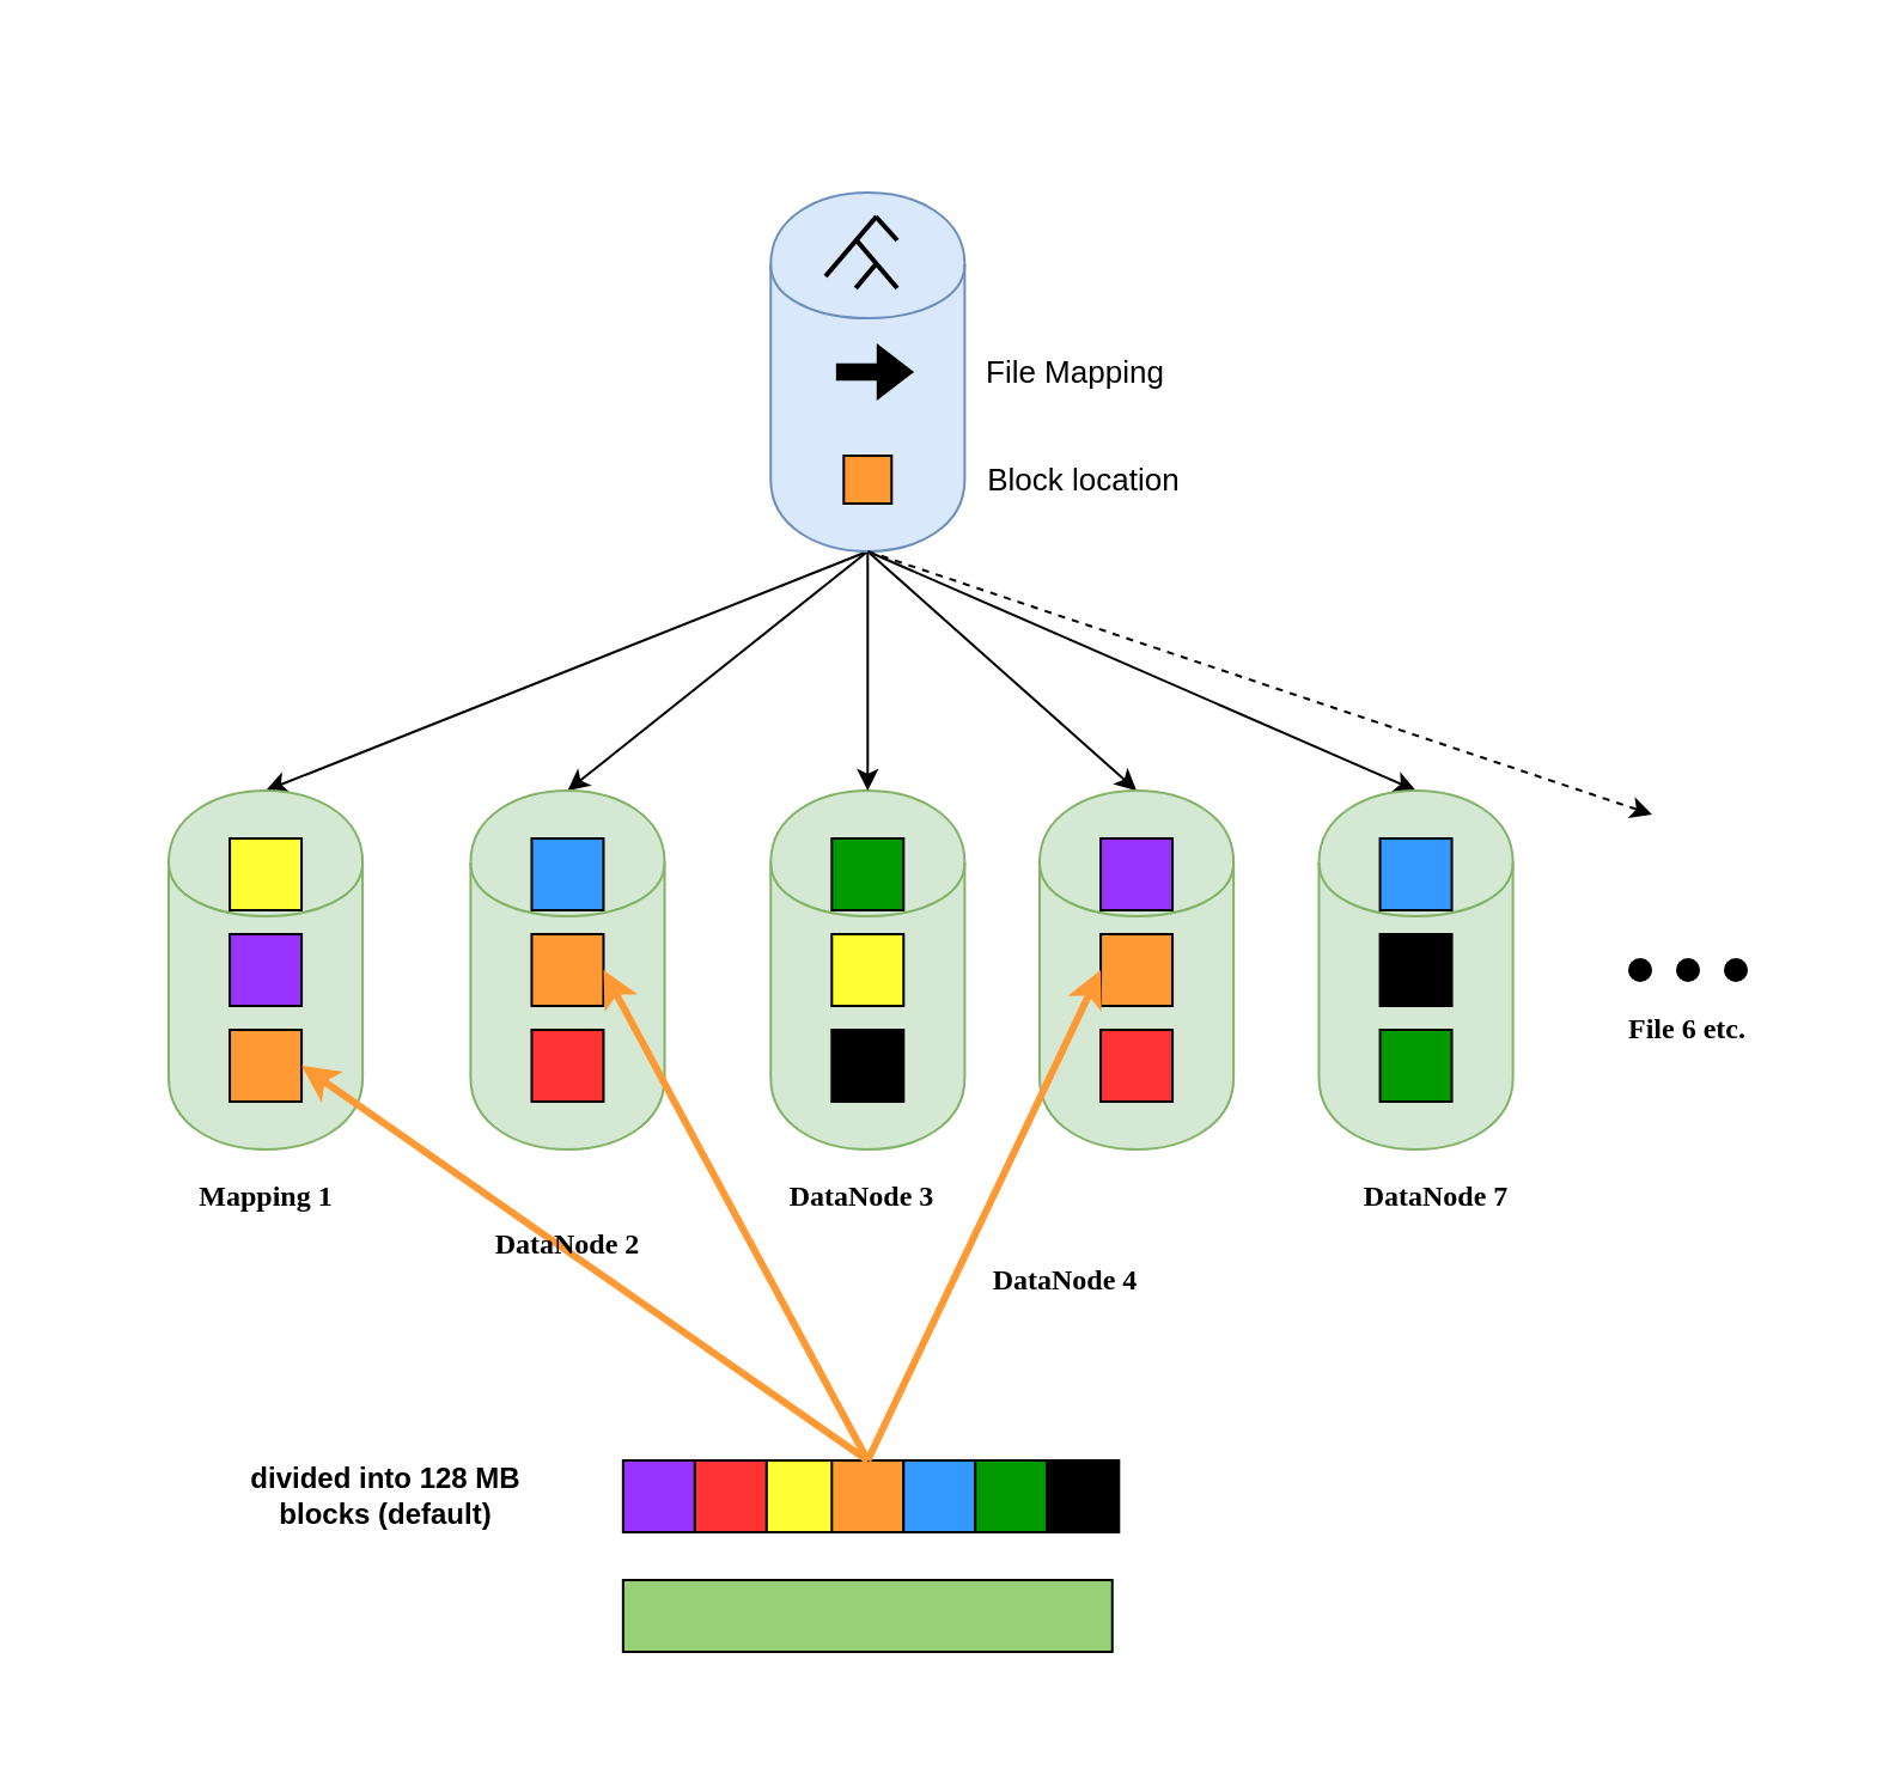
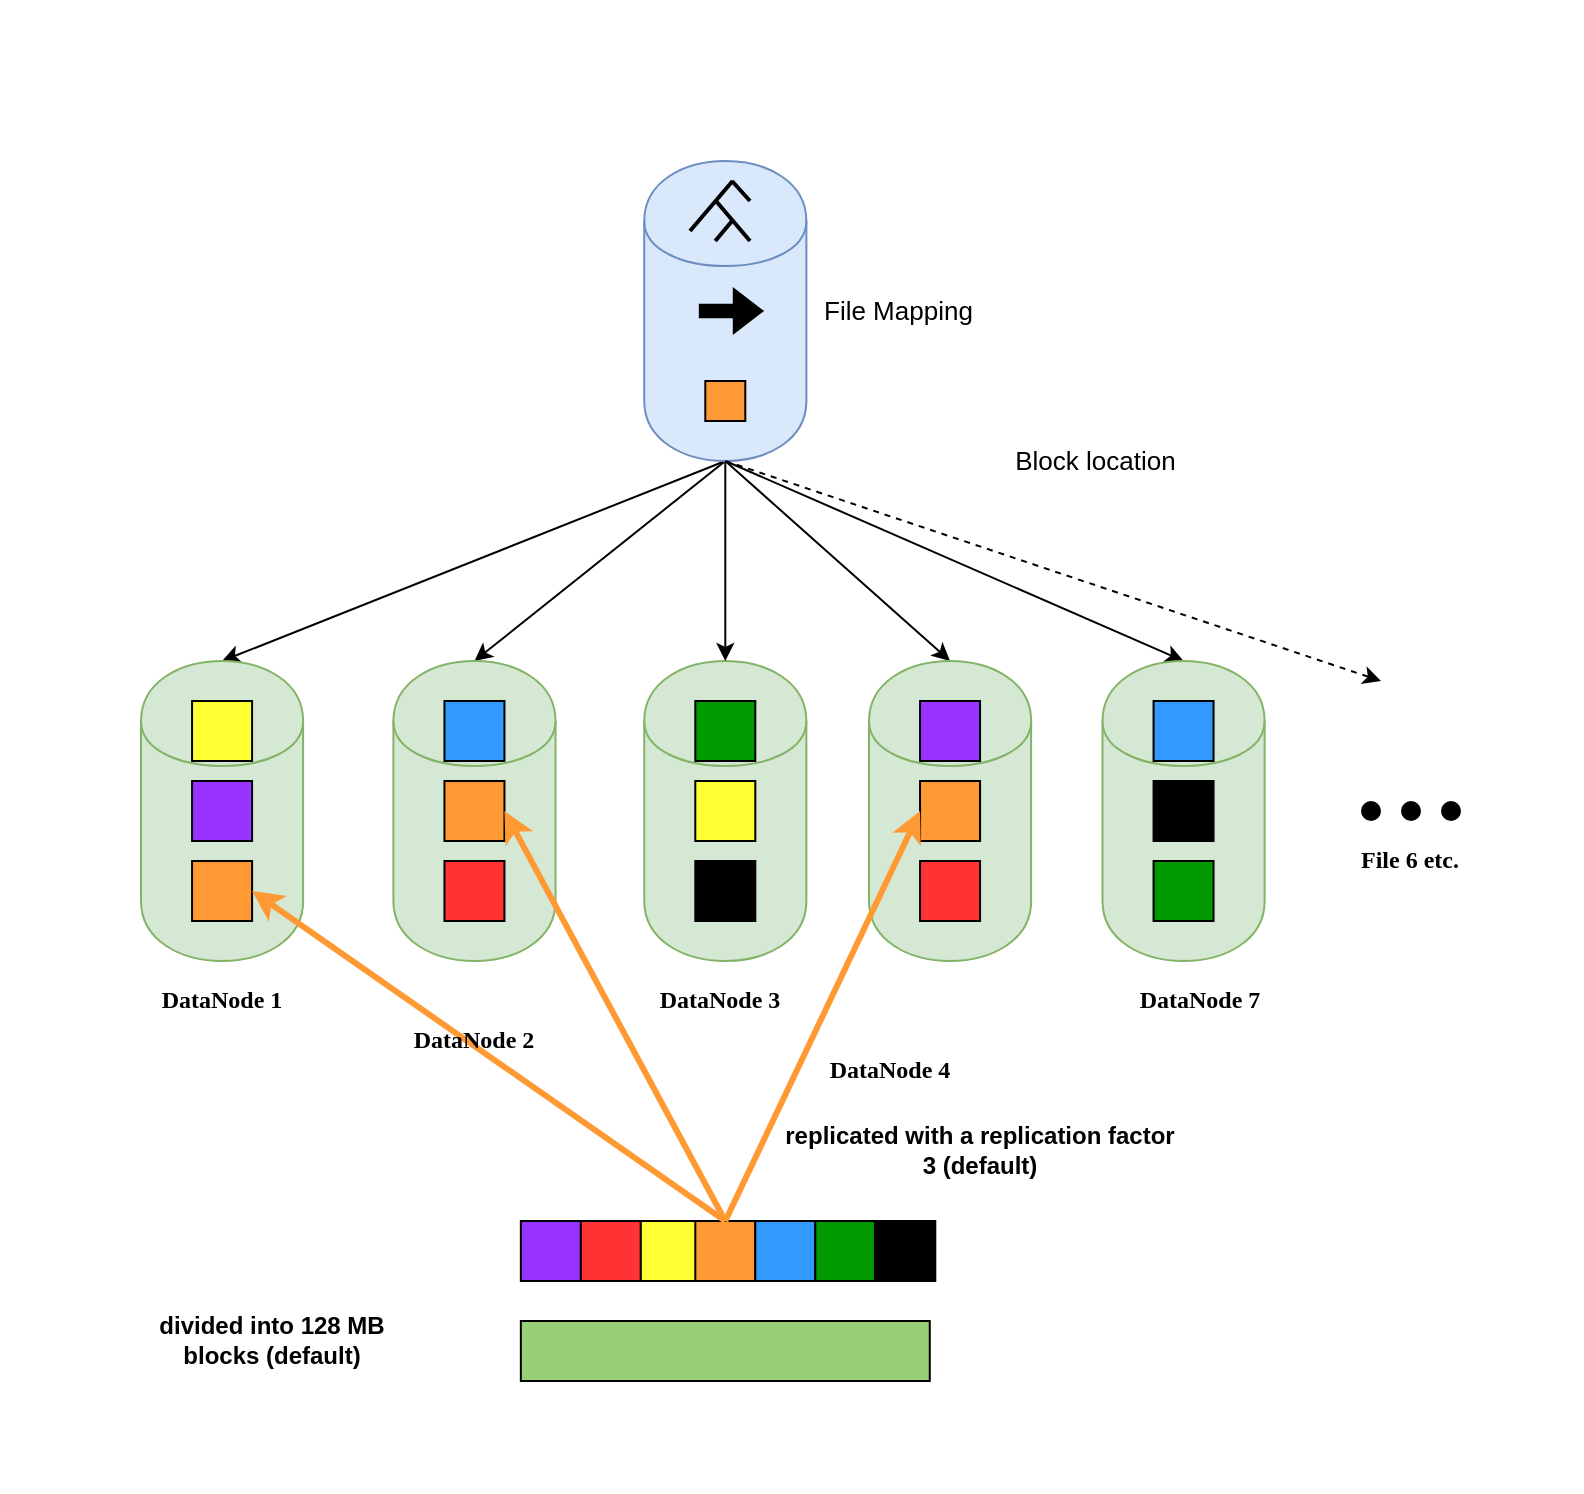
  <mxCell id="0" />
  <mxCell id="1" parent="0" />
  <mxCell id="2" value="" style="rounded=0;whiteSpace=wrap;html=1;dashed=1;fontSize=11;fillColor=#ffffff;fontFamily=Tahoma;strokeWidth=2;gradientColor=none;strokeColor=none;" parent="1" vertex="1"><mxGeometry x="20" y="20" width="750" height="705" as="geometry" /></mxCell>
  <mxCell id="3" style="edgeStyle=orthogonalEdgeStyle;rounded=0;orthogonalLoop=1;jettySize=auto;html=1;exitX=0.5;exitY=1;exitDx=0;exitDy=0;fontFamily=Tahoma;" parent="1" edge="1"><mxGeometry relative="1" as="geometry"><mxPoint x="335.67" y="539.74" as="sourcePoint" /><mxPoint x="335.67" y="539.74" as="targetPoint" /></mxGeometry></mxCell>
- <mxCell id="4" value="Mapping 1" style="text;html=1;strokeColor=none;fillColor=none;align=center;verticalAlign=middle;whiteSpace=wrap;rounded=0;fontFamily=Tahoma;fontStyle=1" parent="1" vertex="1"><mxGeometry x="45.54" y="490" width="130" height="20" as="geometry" /></mxCell>
+ <mxCell id="4" value="DataNode 1" style="text;html=1;strokeColor=none;fillColor=none;align=center;verticalAlign=middle;whiteSpace=wrap;rounded=0;fontFamily=Tahoma;fontStyle=1" parent="1" vertex="1"><mxGeometry x="45.54" y="490" width="130" height="20" as="geometry" /></mxCell>
  <mxCell id="5" style="edgeStyle=orthogonalEdgeStyle;rounded=0;orthogonalLoop=1;jettySize=auto;html=1;exitX=0.5;exitY=1;exitDx=0;exitDy=0;fontFamily=Tahoma;" parent="1" edge="1"><mxGeometry relative="1" as="geometry"><mxPoint x="97.86" y="543.4" as="sourcePoint" /><mxPoint x="97.86" y="543.4" as="targetPoint" /></mxGeometry></mxCell>
  <mxCell id="6" style="edgeStyle=orthogonalEdgeStyle;rounded=0;orthogonalLoop=1;jettySize=auto;html=1;exitX=0.5;exitY=1;exitDx=0;exitDy=0;fontFamily=Tahoma;" parent="1" edge="1"><mxGeometry relative="1" as="geometry"><mxPoint x="566.665" y="543.405" as="sourcePoint" /><mxPoint x="566.665" y="543.405" as="targetPoint" /></mxGeometry></mxCell>
  <mxCell id="7" value="" style="shape=cylinder;whiteSpace=wrap;html=1;boundedLbl=1;backgroundOutline=1;fillColor=#d5e8d4;strokeColor=#82b366;" parent="1" vertex="1"><mxGeometry x="321.62" y="330" width="81.07" height="150" as="geometry" /></mxCell>
  <mxCell id="8" value="" style="endArrow=classic;html=1;exitX=0.5;exitY=1;exitDx=0;exitDy=0;entryX=0.5;entryY=0;entryDx=0;entryDy=0;" parent="1" target="15" edge="1"><mxGeometry width="50" height="50" relative="1" as="geometry"><mxPoint x="362.15" y="230" as="sourcePoint" /><mxPoint x="590" y="280" as="targetPoint" /></mxGeometry></mxCell>
  <mxCell id="9" value="" style="endArrow=classic;html=1;exitX=0.5;exitY=1;exitDx=0;exitDy=0;entryX=0.5;entryY=0;entryDx=0;entryDy=0;" parent="1" target="13" edge="1"><mxGeometry width="50" height="50" relative="1" as="geometry"><mxPoint x="362.15" y="230" as="sourcePoint" /><mxPoint x="475.85" y="280" as="targetPoint" /></mxGeometry></mxCell>
  <mxCell id="10" value="" style="endArrow=classic;html=1;entryX=0.5;entryY=0;entryDx=0;entryDy=0;exitX=0.5;exitY=1;exitDx=0;exitDy=0;" parent="1" target="7" edge="1"><mxGeometry width="50" height="50" relative="1" as="geometry"><mxPoint x="362.15" y="230" as="sourcePoint" /><mxPoint x="250" y="230" as="targetPoint" /></mxGeometry></mxCell>
  <mxCell id="11" value="" style="endArrow=classic;html=1;entryX=0.5;entryY=0;entryDx=0;entryDy=0;exitX=0.5;exitY=1;exitDx=0;exitDy=0;" parent="1" target="16" edge="1"><mxGeometry width="50" height="50" relative="1" as="geometry"><mxPoint x="362.15" y="230" as="sourcePoint" /><mxPoint x="240" y="280" as="targetPoint" /></mxGeometry></mxCell>
  <mxCell id="12" value="" style="endArrow=classic;html=1;entryX=0.5;entryY=0;entryDx=0;entryDy=0;exitX=0.5;exitY=1;exitDx=0;exitDy=0;" parent="1" target="17" edge="1"><mxGeometry width="50" height="50" relative="1" as="geometry"><mxPoint x="362.15" y="230" as="sourcePoint" /><mxPoint x="121.83" y="280" as="targetPoint" /></mxGeometry></mxCell>
  <mxCell id="13" value="" style="shape=cylinder;whiteSpace=wrap;html=1;boundedLbl=1;backgroundOutline=1;fillColor=#d5e8d4;strokeColor=#82b366;" parent="1" vertex="1"><mxGeometry x="434" y="330" width="81.07" height="150" as="geometry" /></mxCell>
  <mxCell id="14" value="" style="shape=cylinder;whiteSpace=wrap;html=1;boundedLbl=1;backgroundOutline=1;fillColor=#dae8fc;strokeColor=#6c8ebf;" parent="1" vertex="1"><mxGeometry x="321.62" y="80" width="81.07" height="150" as="geometry" /></mxCell>
  <mxCell id="15" value="" style="shape=cylinder;whiteSpace=wrap;html=1;boundedLbl=1;backgroundOutline=1;fillColor=#d5e8d4;strokeColor=#82b366;" parent="1" vertex="1"><mxGeometry x="550.75" y="330" width="81.07" height="150" as="geometry" /></mxCell>
  <mxCell id="16" value="" style="shape=cylinder;whiteSpace=wrap;html=1;boundedLbl=1;backgroundOutline=1;fillColor=#d5e8d4;strokeColor=#82b366;" parent="1" vertex="1"><mxGeometry x="196.2" y="330" width="81.07" height="150" as="geometry" /></mxCell>
  <mxCell id="17" value="" style="shape=cylinder;whiteSpace=wrap;html=1;boundedLbl=1;backgroundOutline=1;strokeColor=#82b366;fillColor=#d5e8d4;" parent="1" vertex="1"><mxGeometry x="70" y="330" width="81.07" height="150" as="geometry" /></mxCell>
  <mxCell id="18" value="DataNode 3" style="text;html=1;strokeColor=none;fillColor=none;align=center;verticalAlign=middle;whiteSpace=wrap;rounded=0;fontFamily=Tahoma;fontStyle=1" parent="1" vertex="1"><mxGeometry x="294.51" y="490" width="130" height="20" as="geometry" /></mxCell>
  <mxCell id="19" value="DataNode 4" style="text;html=1;strokeColor=none;fillColor=none;align=center;verticalAlign=middle;whiteSpace=wrap;rounded=0;fontFamily=Tahoma;fontStyle=1" parent="1" vertex="1"><mxGeometry x="379.53" y="525" width="130" height="20" as="geometry" /></mxCell>
  <mxCell id="20" value="DataNode 7" style="text;html=1;strokeColor=none;fillColor=none;align=center;verticalAlign=middle;whiteSpace=wrap;rounded=0;fontFamily=Tahoma;fontStyle=1" parent="1" vertex="1"><mxGeometry x="535.01" y="490" width="130" height="20" as="geometry" /></mxCell>
  <mxCell id="21" value="" style="rounded=0;whiteSpace=wrap;html=1;fillColor=#97D077;" parent="1" vertex="1"><mxGeometry x="259.92" y="660" width="204.46" height="30" as="geometry" /></mxCell>
  <mxCell id="22" value="" style="whiteSpace=wrap;html=1;aspect=fixed;fillColor=#FFFF33;" parent="1" vertex="1"><mxGeometry x="95.54" y="350" width="30" height="30" as="geometry" /></mxCell>
  <mxCell id="23" value="" style="whiteSpace=wrap;html=1;aspect=fixed;fillColor=#9933FF;" parent="1" vertex="1"><mxGeometry x="95.54" y="390" width="30" height="30" as="geometry" /></mxCell>
  <mxCell id="24" value="" style="whiteSpace=wrap;html=1;aspect=fixed;fillColor=#FF9933;" parent="1" vertex="1"><mxGeometry x="95.54" y="430" width="30" height="30" as="geometry" /></mxCell>
  <mxCell id="25" value="" style="whiteSpace=wrap;html=1;aspect=fixed;fillColor=#3399FF;" parent="1" vertex="1"><mxGeometry x="221.73" y="350" width="30" height="30" as="geometry" /></mxCell>
  <mxCell id="26" value="" style="whiteSpace=wrap;html=1;aspect=fixed;fillColor=#FF9933;" parent="1" vertex="1"><mxGeometry x="221.73" y="390" width="30" height="30" as="geometry" /></mxCell>
  <mxCell id="27" value="" style="whiteSpace=wrap;html=1;aspect=fixed;fillColor=#FF3333;" parent="1" vertex="1"><mxGeometry x="221.73" y="430" width="30" height="30" as="geometry" /></mxCell>
  <mxCell id="28" value="" style="whiteSpace=wrap;html=1;aspect=fixed;fillColor=#009900;" parent="1" vertex="1"><mxGeometry x="347.15" y="350" width="30" height="30" as="geometry" /></mxCell>
  <mxCell id="29" value="" style="whiteSpace=wrap;html=1;aspect=fixed;fillColor=#9933FF;" parent="1" vertex="1"><mxGeometry x="459.53" y="350" width="30" height="30" as="geometry" /></mxCell>
  <mxCell id="30" value="" style="whiteSpace=wrap;html=1;aspect=fixed;fillColor=#FF9933;" parent="1" vertex="1"><mxGeometry x="459.53" y="390" width="30" height="30" as="geometry" /></mxCell>
  <mxCell id="31" value="" style="whiteSpace=wrap;html=1;aspect=fixed;fillColor=#FF3333;" parent="1" vertex="1"><mxGeometry x="459.53" y="430" width="30" height="30" as="geometry" /></mxCell>
  <mxCell id="32" value="" style="whiteSpace=wrap;html=1;aspect=fixed;fillColor=#3399FF;" parent="1" vertex="1"><mxGeometry x="576.28" y="350" width="30" height="30" as="geometry" /></mxCell>
  <mxCell id="33" value="" style="whiteSpace=wrap;html=1;aspect=fixed;fillColor=#000000;" parent="1" vertex="1"><mxGeometry x="576.28" y="390" width="30" height="30" as="geometry" /></mxCell>
  <mxCell id="34" value="" style="whiteSpace=wrap;html=1;aspect=fixed;fillColor=#009900;" parent="1" vertex="1"><mxGeometry x="576.28" y="430" width="30" height="30" as="geometry" /></mxCell>
  <mxCell id="35" value="" style="whiteSpace=wrap;html=1;aspect=fixed;fillColor=#000000;" parent="1" vertex="1"><mxGeometry x="347.15" y="430" width="30" height="30" as="geometry" /></mxCell>
  <mxCell id="36" value="" style="whiteSpace=wrap;html=1;aspect=fixed;fillColor=#FFFF33;" parent="1" vertex="1"><mxGeometry x="347.15" y="390" width="30" height="30" as="geometry" /></mxCell>
  <mxCell id="37" value="" style="whiteSpace=wrap;html=1;aspect=fixed;fillColor=#9933FF;" parent="1" vertex="1"><mxGeometry x="259.92" y="610" width="30" height="30" as="geometry" /></mxCell>
  <mxCell id="38" value="" style="whiteSpace=wrap;html=1;aspect=fixed;fillColor=#FF3333;" parent="1" vertex="1"><mxGeometry x="289.92" y="610" width="30" height="30" as="geometry" /></mxCell>
  <mxCell id="39" value="" style="whiteSpace=wrap;html=1;aspect=fixed;fillColor=#FFFF33;" parent="1" vertex="1"><mxGeometry x="319.92" y="610" width="30" height="30" as="geometry" /></mxCell>
  <mxCell id="40" value="" style="whiteSpace=wrap;html=1;aspect=fixed;fillColor=#FF9933;" parent="1" vertex="1"><mxGeometry x="347.15" y="610" width="30" height="30" as="geometry" /></mxCell>
  <mxCell id="41" value="" style="whiteSpace=wrap;html=1;aspect=fixed;fillColor=#3399FF;" parent="1" vertex="1"><mxGeometry x="377.15" y="610" width="30" height="30" as="geometry" /></mxCell>
  <mxCell id="42" value="" style="whiteSpace=wrap;html=1;aspect=fixed;fillColor=#009900;" parent="1" vertex="1"><mxGeometry x="407.15" y="610" width="30" height="30" as="geometry" /></mxCell>
  <mxCell id="43" value="" style="whiteSpace=wrap;html=1;aspect=fixed;fillColor=#000000;gradientColor=none;" parent="1" vertex="1"><mxGeometry x="437.15" y="610" width="30" height="30" as="geometry" /></mxCell>
- <mxCell id="44" value="divided into 128 MB blocks (default)" style="text;html=1;strokeColor=none;fillColor=none;align=center;verticalAlign=middle;whiteSpace=wrap;rounded=0;fontStyle=1" parent="1" vertex="1"><mxGeometry x="90" y="615" width="141.73" height="20" as="geometry" /></mxCell>
+ <mxCell id="44" value="divided into 128 MB blocks (default)" style="text;html=1;strokeColor=none;fillColor=none;align=center;verticalAlign=middle;whiteSpace=wrap;rounded=0;fontStyle=1" parent="1" vertex="1"><mxGeometry x="65" y="660" width="141.73" height="20" as="geometry" /></mxCell>
  <mxCell id="45" value="" style="endArrow=classic;html=1;exitX=0.5;exitY=0;exitDx=0;exitDy=0;entryX=1;entryY=0.5;entryDx=0;entryDy=0;fillColor=#ffe6cc;strokeColor=#FF9933;strokeWidth=3;" parent="1" source="40" target="26" edge="1"><mxGeometry width="50" height="50" relative="1" as="geometry"><mxPoint x="360" y="410" as="sourcePoint" /><mxPoint x="410" y="360" as="targetPoint" /></mxGeometry></mxCell>
  <mxCell id="46" value="" style="endArrow=classic;html=1;entryX=0;entryY=0.5;entryDx=0;entryDy=0;fillColor=#ffe6cc;strokeColor=#FF9933;strokeWidth=3;exitX=0.5;exitY=0;exitDx=0;exitDy=0;" parent="1" source="40" target="30" edge="1"><mxGeometry width="50" height="50" relative="1" as="geometry"><mxPoint x="360" y="590" as="sourcePoint" /><mxPoint x="261.73" y="415" as="targetPoint" /></mxGeometry></mxCell>
  <mxCell id="47" value="" style="endArrow=classic;html=1;entryX=1;entryY=0.5;entryDx=0;entryDy=0;fillColor=#ffe6cc;strokeColor=#FF9933;strokeWidth=3;exitX=0.5;exitY=0;exitDx=0;exitDy=0;" parent="1" source="40" target="24" edge="1"><mxGeometry width="50" height="50" relative="1" as="geometry"><mxPoint x="360" y="590" as="sourcePoint" /><mxPoint x="271.73" y="425" as="targetPoint" /></mxGeometry></mxCell>
+ <mxCell id="48" value="replicated with a replication factor 3 (default)" style="text;html=1;strokeColor=none;fillColor=none;align=center;verticalAlign=middle;whiteSpace=wrap;rounded=0;fontStyle=1" parent="1" vertex="1"><mxGeometry x="390.28" y="560" width="199.72" height="30" as="geometry" /></mxCell>
  <mxCell id="49" value="DataNode 2" style="text;html=1;strokeColor=none;fillColor=none;align=center;verticalAlign=middle;whiteSpace=wrap;rounded=0;fontFamily=Tahoma;fontStyle=1" parent="1" vertex="1"><mxGeometry x="171.73" y="510" width="130" height="20" as="geometry" /></mxCell>
  <mxCell id="50" value="" style="shape=ellipse;fillColor=#000000;strokeColor=none;html=1;fontSize=13;fontColor=#000000;" parent="1" vertex="1"><mxGeometry x="680" y="400" width="10" height="10" as="geometry" /></mxCell>
  <mxCell id="51" value="" style="shape=ellipse;fillColor=#000000;strokeColor=none;html=1;fontSize=13;gradientColor=none;" parent="1" vertex="1"><mxGeometry x="700" y="400" width="10" height="10" as="geometry" /></mxCell>
  <mxCell id="52" value="" style="shape=ellipse;fillColor=#000000;strokeColor=none;html=1;fontSize=13;" parent="1" vertex="1"><mxGeometry x="720" y="400" width="10" height="10" as="geometry" /></mxCell>
  <mxCell id="53" value="" style="endArrow=classic;html=1;strokeColor=#000000;strokeWidth=1;fontSize=13;fontColor=#000000;exitX=0.5;exitY=1;exitDx=0;exitDy=0;dashed=1;" parent="1" source="14" edge="1"><mxGeometry width="50" height="50" relative="1" as="geometry"><mxPoint x="310" y="410" as="sourcePoint" /><mxPoint x="690" y="340" as="targetPoint" /></mxGeometry></mxCell>
  <mxCell id="54" value="File 6 etc." style="text;html=1;strokeColor=none;fillColor=none;align=center;verticalAlign=middle;whiteSpace=wrap;rounded=0;fontFamily=Tahoma;fontStyle=1" parent="1" vertex="1"><mxGeometry x="640" y="420" width="130" height="20" as="geometry" /></mxCell>
  <mxCell id="55" value="" style="group;strokeWidth=2;" parent="1" vertex="1" connectable="0"><mxGeometry x="344.51" y="90" width="30" height="30" as="geometry" /></mxCell>
  <mxCell id="56" value="" style="endArrow=none;html=1;strokeColor=#000000;strokeWidth=2;fontSize=13;fontColor=#000000;" parent="55" edge="1"><mxGeometry width="50" height="50" relative="1" as="geometry"><mxPoint y="25" as="sourcePoint" /><mxPoint x="21.304" as="targetPoint" /></mxGeometry></mxCell>
  <mxCell id="57" value="" style="endArrow=none;html=1;strokeColor=#000000;strokeWidth=2;fontSize=13;fontColor=#000000;" parent="55" edge="1"><mxGeometry width="50" height="50" relative="1" as="geometry"><mxPoint x="30" y="10.0" as="sourcePoint" /><mxPoint x="21" as="targetPoint" /></mxGeometry></mxCell>
  <mxCell id="58" value="" style="endArrow=none;html=1;strokeColor=#000000;strokeWidth=2;fontSize=13;fontColor=#000000;" parent="55" edge="1"><mxGeometry width="50" height="50" relative="1" as="geometry"><mxPoint x="30" y="30" as="sourcePoint" /><mxPoint x="13" y="10" as="targetPoint" /></mxGeometry></mxCell>
  <mxCell id="59" value="" style="endArrow=none;html=1;strokeColor=#000000;strokeWidth=2;fontSize=13;fontColor=#000000;" parent="55" edge="1"><mxGeometry width="50" height="50" relative="1" as="geometry"><mxPoint x="12.609" y="30" as="sourcePoint" /><mxPoint x="21" y="20" as="targetPoint" /></mxGeometry></mxCell>
  <mxCell id="60" value="" style="shape=singleArrow;whiteSpace=wrap;html=1;strokeColor=#000000;strokeWidth=2;fillColor=#000000;gradientColor=none;fontSize=13;fontColor=#000000;arrowWidth=0.266;arrowSize=0.434;" parent="1" vertex="1"><mxGeometry x="349.92" y="145" width="30" height="20" as="geometry" /></mxCell>
  <mxCell id="61" value="File Mapping" style="text;html=1;strokeColor=none;fillColor=none;align=left;verticalAlign=middle;whiteSpace=wrap;rounded=0;fontSize=13;fontColor=#000000;" parent="1" vertex="1"><mxGeometry x="409.53" y="145" width="115.49" height="20" as="geometry" /></mxCell>
  <mxCell id="62" value="" style="whiteSpace=wrap;html=1;aspect=fixed;fillColor=#FF9933;" parent="1" vertex="1"><mxGeometry x="352.15" y="190" width="20" height="20" as="geometry" /></mxCell>
- <mxCell id="63" value="&amp;nbsp;Block location" style="text;html=1;strokeColor=none;fillColor=none;align=left;verticalAlign=middle;whiteSpace=wrap;rounded=0;fontSize=13;fontColor=#000000;" parent="1" vertex="1"><mxGeometry x="407.22" y="190" width="107.85" height="20" as="geometry" /></mxCell>
+ <mxCell id="63" value="&amp;nbsp;Block location" style="text;html=1;strokeColor=none;fillColor=none;align=left;verticalAlign=middle;whiteSpace=wrap;rounded=0;fontSize=13;fontColor=#000000;" parent="1" vertex="1"><mxGeometry x="502.22" y="220" width="107.85" height="20" as="geometry" /></mxCell>
